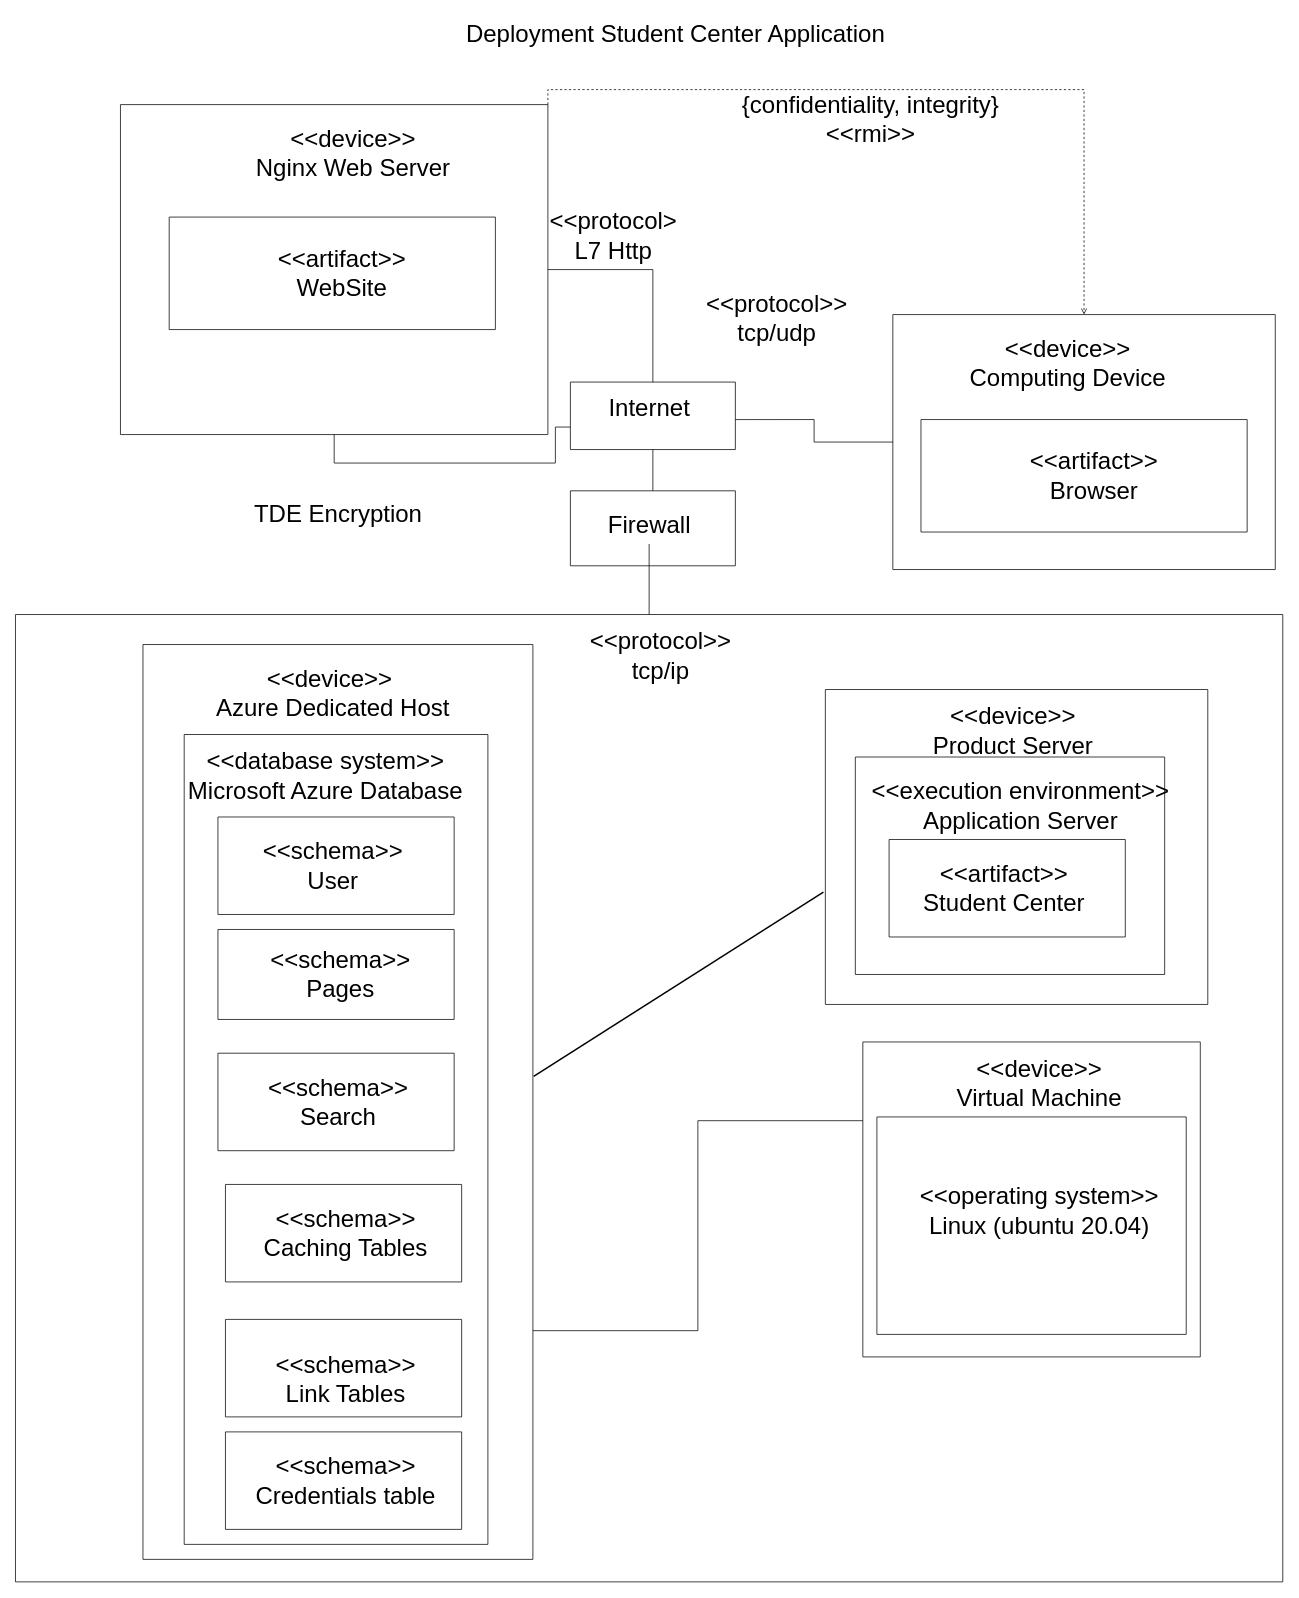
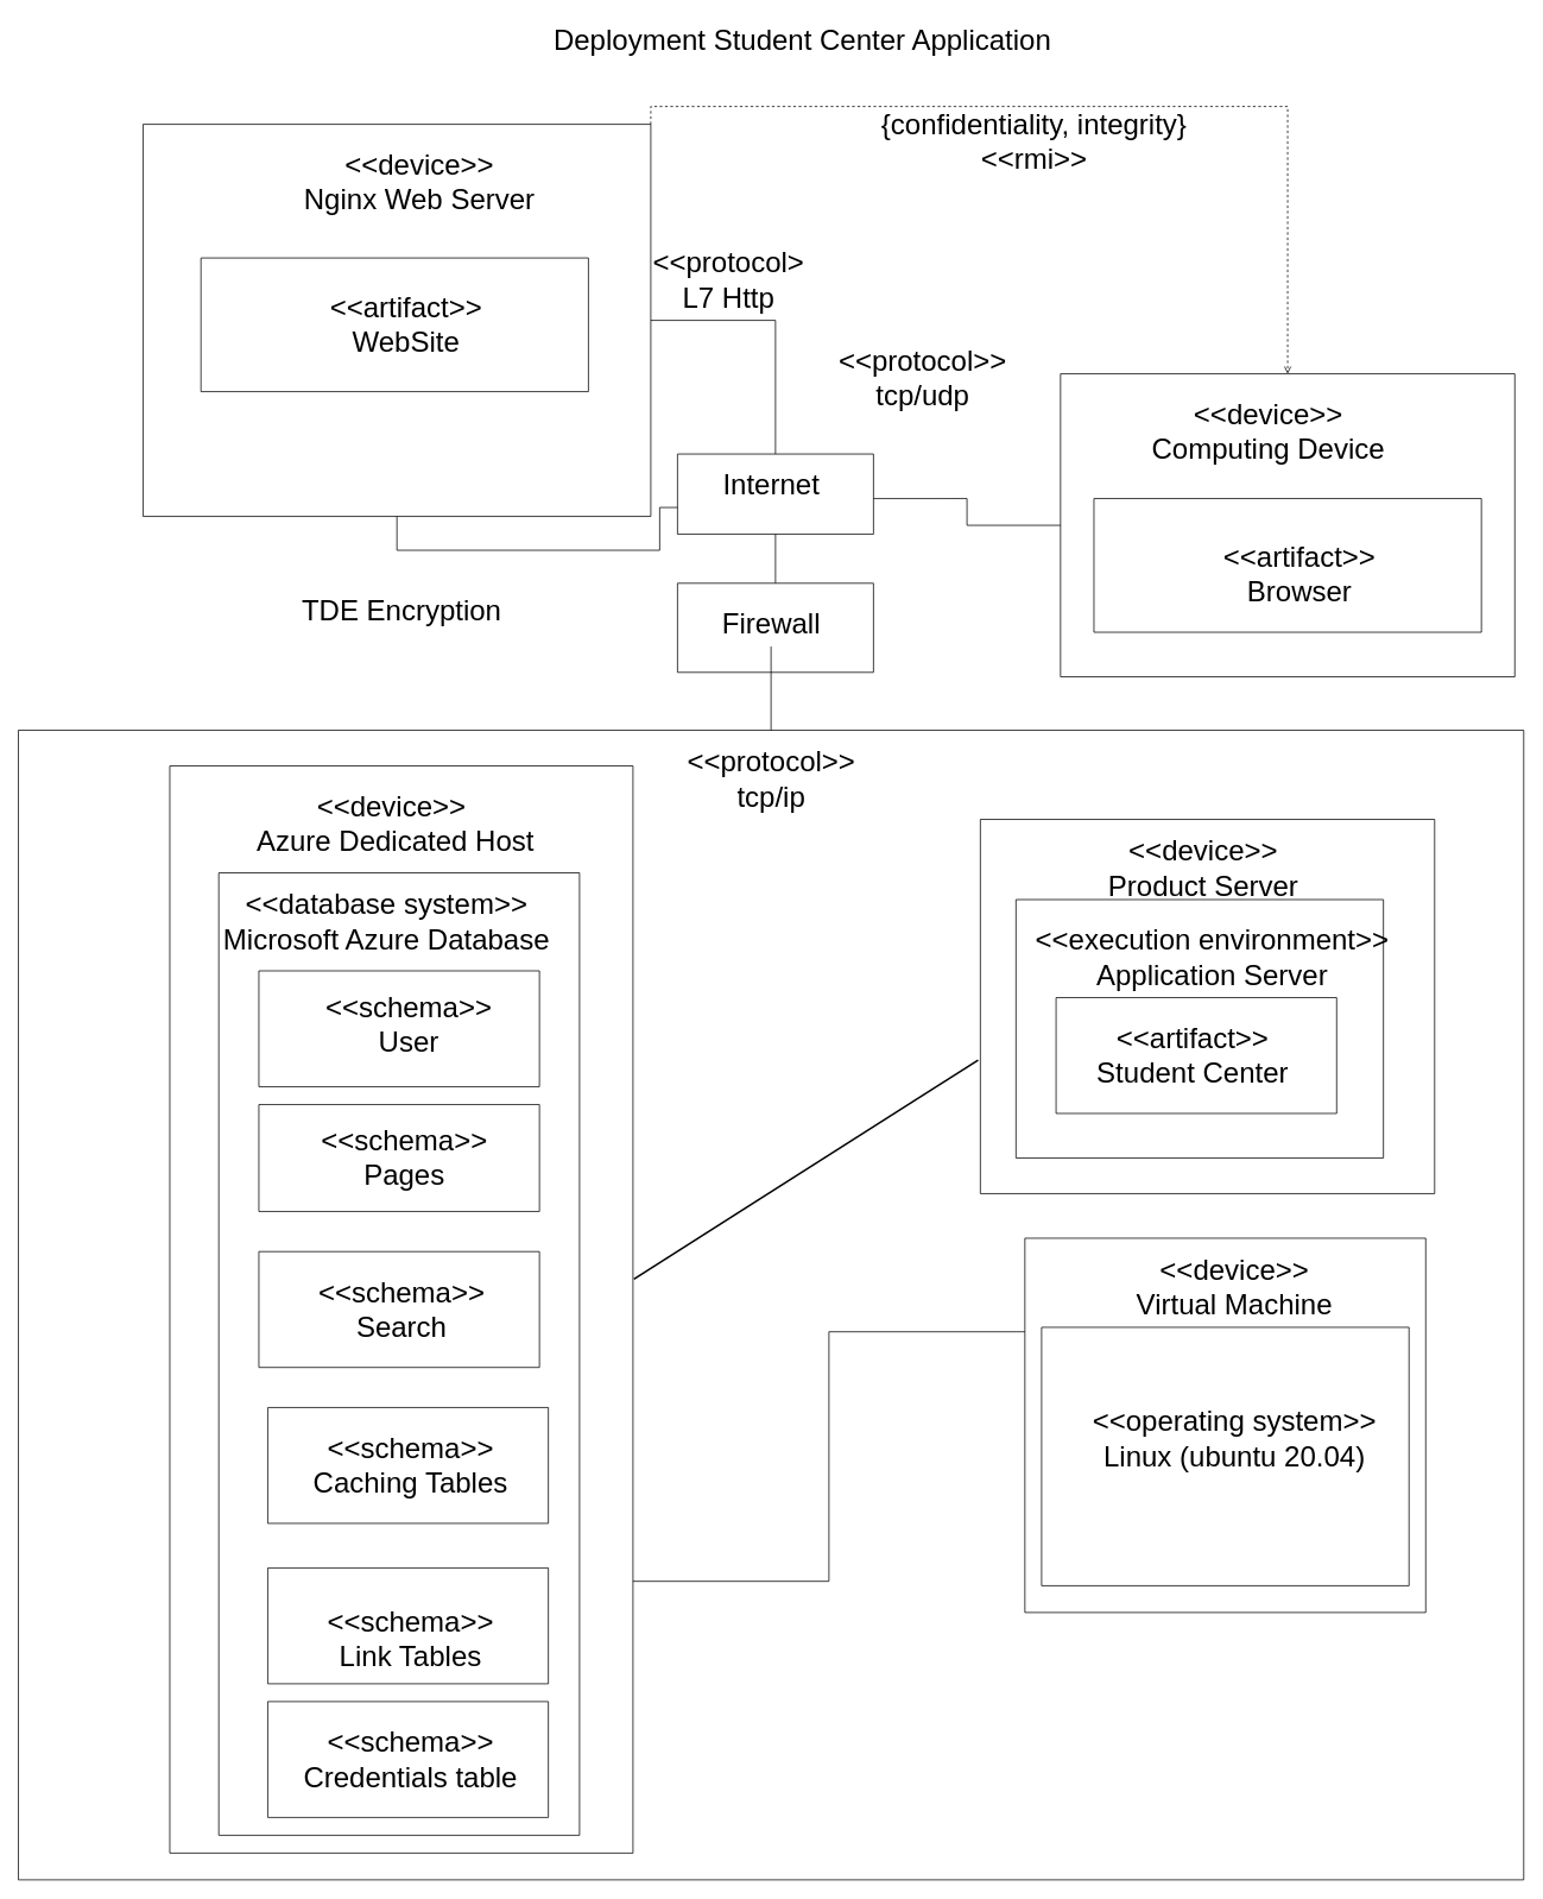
  <mxCell id="0" style=";html=1;" />
  <mxCell id="1" style=";html=1;" parent="0" />
  <mxCell id="2" value="" style="swimlane;startSize=0;fontSize=32;" vertex="1" parent="1"><mxGeometry x="20" y="819" width="1690" height="1290" as="geometry" /></mxCell>
  <mxCell id="3" value="&lt;font style=&quot;font-size: 32px;&quot;&gt;&lt;br&gt;&lt;/font&gt;" style="text;html=1;align=center;verticalAlign=middle;resizable=0;points=[];autosize=1;strokeColor=none;fillColor=none;fontSize=32;" vertex="1" parent="2"><mxGeometry x="242.5" y="40" width="20" height="50" as="geometry" /></mxCell>
  <mxCell id="4" style="edgeStyle=orthogonalEdgeStyle;rounded=0;orthogonalLoop=1;jettySize=auto;html=1;exitX=1;exitY=0.75;exitDx=0;exitDy=0;entryX=0;entryY=0.25;entryDx=0;entryDy=0;fontSize=32;endArrow=none;endFill=0;" edge="1" parent="2" source="5" target="28"><mxGeometry relative="1" as="geometry" /></mxCell>
  <mxCell id="5" value="" style="swimlane;startSize=0;fontSize=32;" vertex="1" parent="2"><mxGeometry x="170" y="40" width="520" height="1220" as="geometry" /></mxCell>
  <mxCell id="6" value="&lt;font style=&quot;font-size: 32px;&quot;&gt;&amp;lt;&amp;lt;device&amp;gt;&amp;gt;&amp;nbsp;&lt;br&gt;Azure Dedicated Host&lt;br&gt;&lt;/font&gt;" style="text;html=1;align=center;verticalAlign=middle;resizable=0;points=[];autosize=1;strokeColor=none;fillColor=none;fontSize=32;" vertex="1" parent="5"><mxGeometry x="87.5" y="20" width="330" height="90" as="geometry" /></mxCell>
  <mxCell id="7" value="" style="swimlane;startSize=0;fontSize=32;" vertex="1" parent="2"><mxGeometry x="225" y="160" width="405" height="1080" as="geometry" /></mxCell>
  <mxCell id="8" value="&amp;lt;&amp;lt;database system&amp;gt;&amp;gt;&lt;br&gt;Microsoft Azure Database" style="text;html=1;align=center;verticalAlign=middle;resizable=0;points=[];autosize=1;strokeColor=none;fillColor=none;fontSize=32;" vertex="1" parent="7"><mxGeometry x="-7.5" y="10" width="390" height="90" as="geometry" /></mxCell>
  <mxCell id="9" value="" style="swimlane;startSize=0;fontSize=32;" vertex="1" parent="7"><mxGeometry x="45" y="110" width="315" height="130" as="geometry" /></mxCell>
- <mxCell id="10" value="&amp;lt;&amp;lt;schema&amp;gt;&amp;gt;&lt;br&gt;User" style="text;html=1;align=center;verticalAlign=middle;resizable=0;points=[];autosize=1;strokeColor=none;fillColor=none;fontSize=32;" vertex="1" parent="9"><mxGeometry x="47.5" y="20" width="210" height="90" as="geometry" /></mxCell>
+ <mxCell id="10" value="&amp;lt;&amp;lt;schema&amp;gt;&amp;gt;&lt;br&gt;User" style="text;html=1;align=center;verticalAlign=middle;resizable=0;points=[];autosize=1;strokeColor=none;fillColor=none;fontSize=32;" vertex="1" parent="9"><mxGeometry x="62.5" y="15" width="210" height="90" as="geometry" /></mxCell>
  <mxCell id="11" value="" style="swimlane;startSize=0;fontSize=32;" vertex="1" parent="7"><mxGeometry x="45" y="260" width="315" height="120" as="geometry" /></mxCell>
  <mxCell id="12" value="&amp;lt;&amp;lt;schema&amp;gt;&amp;gt;&lt;br&gt;Pages" style="text;html=1;align=center;verticalAlign=middle;resizable=0;points=[];autosize=1;strokeColor=none;fillColor=none;fontSize=32;" vertex="1" parent="11"><mxGeometry x="57.5" y="15" width="210" height="90" as="geometry" /></mxCell>
  <mxCell id="13" value="" style="swimlane;startSize=0;fontSize=32;" vertex="1" parent="7"><mxGeometry x="45" y="425" width="315" height="130" as="geometry" /></mxCell>
  <mxCell id="14" value="&amp;lt;&amp;lt;schema&amp;gt;&amp;gt;&lt;br&gt;Search&lt;br&gt;" style="text;html=1;align=center;verticalAlign=middle;resizable=0;points=[];autosize=1;strokeColor=none;fillColor=none;fontSize=32;" vertex="1" parent="13"><mxGeometry x="55" y="20" width="210" height="90" as="geometry" /></mxCell>
  <mxCell id="15" value="" style="swimlane;startSize=0;fontSize=32;" vertex="1" parent="7"><mxGeometry x="55" y="780" width="315" height="130" as="geometry" /></mxCell>
  <mxCell id="16" value="&amp;lt;&amp;lt;schema&amp;gt;&amp;gt;&lt;br&gt;Link Tables" style="text;html=1;align=center;verticalAlign=middle;resizable=0;points=[];autosize=1;strokeColor=none;fillColor=none;fontSize=32;" vertex="1" parent="15"><mxGeometry x="55" y="35" width="210" height="90" as="geometry" /></mxCell>
  <mxCell id="17" value="" style="swimlane;startSize=0;fontSize=32;" vertex="1" parent="7"><mxGeometry x="55" y="930" width="315" height="130" as="geometry" /></mxCell>
  <mxCell id="18" value="&amp;lt;&amp;lt;schema&amp;gt;&amp;gt;&lt;br&gt;Credentials table" style="text;html=1;align=center;verticalAlign=middle;resizable=0;points=[];autosize=1;strokeColor=none;fillColor=none;fontSize=32;" vertex="1" parent="17"><mxGeometry x="30" y="20" width="260" height="90" as="geometry" /></mxCell>
  <mxCell id="19" value="" style="swimlane;startSize=0;fontSize=32;" vertex="1" parent="2"><mxGeometry x="280" y="760" width="315" height="130" as="geometry" /></mxCell>
  <mxCell id="20" value="&amp;lt;&amp;lt;schema&amp;gt;&amp;gt;&lt;br&gt;Caching Tables" style="text;html=1;align=center;verticalAlign=middle;resizable=0;points=[];autosize=1;strokeColor=none;fillColor=none;fontSize=32;" vertex="1" parent="19"><mxGeometry x="40" y="20" width="240" height="90" as="geometry" /></mxCell>
  <mxCell id="21" value="" style="swimlane;startSize=0;fontSize=32;" vertex="1" parent="2"><mxGeometry x="1080" y="100" width="510" height="420" as="geometry" /></mxCell>
  <mxCell id="22" value="&amp;lt;&amp;lt;device&amp;gt;&amp;gt;&lt;br&gt;Product Server" style="text;html=1;align=center;verticalAlign=middle;resizable=0;points=[];autosize=1;strokeColor=none;fillColor=none;fontSize=32;" vertex="1" parent="21"><mxGeometry x="130" y="10" width="240" height="90" as="geometry" /></mxCell>
  <mxCell id="23" value="" style="swimlane;startSize=0;fontSize=32;" vertex="1" parent="2"><mxGeometry x="1120" y="190" width="412.5" height="290" as="geometry" /></mxCell>
  <mxCell id="24" value="&amp;lt;&amp;lt;execution environment&amp;gt;&amp;gt;&lt;br&gt;Application Server" style="text;html=1;align=center;verticalAlign=middle;resizable=0;points=[];autosize=1;strokeColor=none;fillColor=none;fontSize=32;" vertex="1" parent="23"><mxGeometry x="10" y="20" width="420" height="90" as="geometry" /></mxCell>
  <mxCell id="25" value="" style="swimlane;startSize=0;fontSize=32;" vertex="1" parent="23"><mxGeometry x="45" y="110" width="315" height="130" as="geometry" /></mxCell>
  <mxCell id="26" value="&amp;lt;&amp;lt;artifact&amp;gt;&amp;gt;&lt;br&gt;Student Center" style="text;html=1;align=center;verticalAlign=middle;resizable=0;points=[];autosize=1;strokeColor=none;fillColor=none;fontSize=32;" vertex="1" parent="25"><mxGeometry x="32.5" y="20" width="240" height="90" as="geometry" /></mxCell>
  <mxCell id="27" style="edgeStyle=none;rounded=0;html=1;startSize=10;endSize=10;jettySize=auto;orthogonalLoop=1;fontSize=14;endArrow=none;endFill=0;strokeWidth=2;exitX=1.002;exitY=0.472;exitDx=0;exitDy=0;exitPerimeter=0;entryX=-0.005;entryY=0.643;entryDx=0;entryDy=0;entryPerimeter=0;" edge="1" parent="2" source="5" target="21"><mxGeometry relative="1" as="geometry"><mxPoint x="790" y="710.002" as="sourcePoint" /><mxPoint x="1095.5" y="742.285" as="targetPoint" /></mxGeometry></mxCell>
  <mxCell id="28" value="" style="swimlane;startSize=0;fontSize=32;" vertex="1" parent="2"><mxGeometry x="1130" y="570" width="450" height="420" as="geometry" /></mxCell>
  <mxCell id="29" value="&amp;lt;&amp;lt;device&amp;gt;&amp;gt;&lt;br&gt;Virtual Machine" style="text;html=1;align=center;verticalAlign=middle;resizable=0;points=[];autosize=1;strokeColor=none;fillColor=none;fontSize=32;" vertex="1" parent="28"><mxGeometry x="115" y="10" width="240" height="90" as="geometry" /></mxCell>
  <mxCell id="30" value="" style="swimlane;startSize=0;fontSize=32;" vertex="1" parent="28"><mxGeometry x="18.75" y="100" width="412.5" height="290" as="geometry" /></mxCell>
  <mxCell id="31" value="&amp;lt;&amp;lt;operating system&amp;gt;&amp;gt;&lt;br&gt;Linux (ubuntu 20.04)" style="text;html=1;align=center;verticalAlign=middle;resizable=0;points=[];autosize=1;strokeColor=none;fillColor=none;fontSize=32;" vertex="1" parent="30"><mxGeometry x="46.25" y="80" width="340" height="90" as="geometry" /></mxCell>
- <mxCell id="32" value="&amp;lt;&amp;lt;protocol&amp;gt;&amp;gt;&lt;br&gt;tcp/ip&lt;br&gt;" style="text;html=1;align=center;verticalAlign=middle;resizable=0;points=[];autosize=1;strokeColor=none;fillColor=none;fontSize=32;" vertex="1" parent="2"><mxGeometry x="755" y="10" width="210" height="90" as="geometry" /></mxCell>
+ <mxCell id="32" value="&amp;lt;&amp;lt;protocol&amp;gt;&amp;gt;&lt;br&gt;tcp/ip&lt;br&gt;" style="text;html=1;align=center;verticalAlign=middle;resizable=0;points=[];autosize=1;strokeColor=none;fillColor=none;fontSize=32;" vertex="1" parent="2"><mxGeometry x="740" y="10" width="210" height="90" as="geometry" /></mxCell>
  <mxCell id="33" style="edgeStyle=orthogonalEdgeStyle;rounded=0;orthogonalLoop=1;jettySize=auto;html=1;fontSize=32;endArrow=none;endFill=0;entryX=1;entryY=0.556;entryDx=0;entryDy=0;entryPerimeter=0;" edge="1" parent="1" source="34" target="49"><mxGeometry relative="1" as="geometry"><mxPoint x="990" y="559" as="targetPoint" /></mxGeometry></mxCell>
  <mxCell id="34" value="" style="swimlane;startSize=0;fontSize=32;" vertex="1" parent="1"><mxGeometry x="1190" y="419" width="510" height="340" as="geometry" /></mxCell>
  <mxCell id="35" value="&amp;lt;&amp;lt;device&amp;gt;&amp;gt;&lt;br&gt;Computing Device" style="text;html=1;align=center;verticalAlign=middle;resizable=0;points=[];autosize=1;strokeColor=none;fillColor=none;fontSize=32;" vertex="1" parent="34"><mxGeometry x="92.5" y="20" width="280" height="90" as="geometry" /></mxCell>
  <mxCell id="36" value="" style="swimlane;startSize=0;fontSize=32;" vertex="1" parent="34"><mxGeometry x="37.5" y="140" width="435" height="150" as="geometry" /></mxCell>
- <mxCell id="37" value="&amp;lt;&amp;lt;artifact&amp;gt;&amp;gt;&lt;br&gt;Browser" style="text;html=1;align=center;verticalAlign=middle;resizable=0;points=[];autosize=1;strokeColor=none;fillColor=none;fontSize=32;" vertex="1" parent="36"><mxGeometry x="135" y="30" width="190" height="90" as="geometry" /></mxCell>
+ <mxCell id="37" value="&amp;lt;&amp;lt;artifact&amp;gt;&amp;gt;&lt;br&gt;Browser" style="text;html=1;align=center;verticalAlign=middle;resizable=0;points=[];autosize=1;strokeColor=none;fillColor=none;fontSize=32;" vertex="1" parent="36"><mxGeometry x="135" y="40" width="190" height="90" as="geometry" /></mxCell>
  <mxCell id="38" value="&lt;font style=&quot;font-size: 32px;&quot;&gt;Deployment Student Center Application&lt;/font&gt;" style="text;html=1;align=center;verticalAlign=middle;resizable=0;points=[];autosize=1;strokeColor=none;fillColor=none;" vertex="1" parent="1"><mxGeometry x="610" y="20" width="580" height="50" as="geometry" /></mxCell>
  <mxCell id="39" style="edgeStyle=orthogonalEdgeStyle;rounded=0;orthogonalLoop=1;jettySize=auto;html=1;fontSize=32;endArrow=none;endFill=0;entryX=0.5;entryY=0;entryDx=0;entryDy=0;" edge="1" parent="1" source="42" target="49"><mxGeometry relative="1" as="geometry"><mxPoint x="670" y="739" as="targetPoint" /></mxGeometry></mxCell>
  <mxCell id="40" style="edgeStyle=orthogonalEdgeStyle;rounded=0;orthogonalLoop=1;jettySize=auto;html=1;entryX=0.5;entryY=0;entryDx=0;entryDy=0;fontSize=32;endArrow=open;endFill=0;exitX=1;exitY=0;exitDx=0;exitDy=0;dashed=1;" edge="1" parent="1" source="42" target="34"><mxGeometry relative="1" as="geometry" /></mxCell>
  <mxCell id="41" style="edgeStyle=orthogonalEdgeStyle;rounded=0;orthogonalLoop=1;jettySize=auto;html=1;fontSize=32;endArrow=none;endFill=0;" edge="1" parent="1" source="42"><mxGeometry relative="1" as="geometry"><mxPoint x="760" y="569" as="targetPoint" /><Array as="points"><mxPoint x="445" y="617" /><mxPoint x="740" y="617" /><mxPoint x="740" y="569" /><mxPoint x="760" y="569" /></Array></mxGeometry></mxCell>
  <mxCell id="42" value="" style="swimlane;startSize=0;fontSize=32;" vertex="1" parent="1"><mxGeometry x="160" y="139" width="570" height="440" as="geometry" /></mxCell>
  <mxCell id="43" value="&amp;lt;&amp;lt;device&amp;gt;&amp;gt;&lt;br&gt;Nginx Web Server" style="text;html=1;align=center;verticalAlign=middle;resizable=0;points=[];autosize=1;strokeColor=none;fillColor=none;fontSize=32;" vertex="1" parent="42"><mxGeometry x="170" y="20" width="280" height="90" as="geometry" /></mxCell>
  <mxCell id="44" value="" style="swimlane;startSize=0;fontSize=32;" vertex="1" parent="42"><mxGeometry x="65" y="150" width="435" height="150" as="geometry" /></mxCell>
  <mxCell id="45" value="&amp;lt;&amp;lt;artifact&amp;gt;&amp;gt;&lt;br&gt;WebSite" style="text;html=1;align=center;verticalAlign=middle;resizable=0;points=[];autosize=1;strokeColor=none;fillColor=none;fontSize=32;" vertex="1" parent="44"><mxGeometry x="135" y="30" width="190" height="90" as="geometry" /></mxCell>
  <mxCell id="46" value="&amp;lt;&amp;lt;protocol&amp;gt;&lt;br&gt;L7 Http&lt;br&gt;" style="text;html=1;align=center;verticalAlign=middle;resizable=0;points=[];autosize=1;strokeColor=none;fillColor=none;fontSize=32;" vertex="1" parent="1"><mxGeometry x="722" y="269" width="190" height="90" as="geometry" /></mxCell>
  <mxCell id="47" value="&amp;lt;&amp;lt;protocol&amp;gt;&amp;gt;&lt;br&gt;tcp/udp" style="text;html=1;align=center;verticalAlign=middle;resizable=0;points=[];autosize=1;strokeColor=none;fillColor=none;fontSize=32;" vertex="1" parent="1"><mxGeometry x="930" y="379" width="210" height="90" as="geometry" /></mxCell>
  <mxCell id="48" style="edgeStyle=orthogonalEdgeStyle;rounded=0;orthogonalLoop=1;jettySize=auto;html=1;fontSize=32;endArrow=none;endFill=0;entryX=0.5;entryY=0;entryDx=0;entryDy=0;exitX=0.5;exitY=1;exitDx=0;exitDy=0;" edge="1" parent="1" source="49" target="51"><mxGeometry relative="1" as="geometry"><mxPoint x="880" y="619" as="sourcePoint" /><mxPoint x="880" y="689" as="targetPoint" /></mxGeometry></mxCell>
  <mxCell id="49" value="" style="swimlane;startSize=0;fontSize=32;" vertex="1" parent="1"><mxGeometry x="760" y="509" width="220" height="90" as="geometry" /></mxCell>
  <mxCell id="50" value="Internet&lt;br&gt;" style="text;html=1;align=center;verticalAlign=middle;resizable=0;points=[];autosize=1;strokeColor=none;fillColor=none;fontSize=32;" vertex="1" parent="49"><mxGeometry x="40" y="10" width="130" height="50" as="geometry" /></mxCell>
  <mxCell id="51" value="" style="swimlane;startSize=0;fontSize=32;" vertex="1" parent="1"><mxGeometry x="760" y="654" width="220" height="100" as="geometry" /></mxCell>
  <mxCell id="52" value="Firewall" style="text;html=1;align=center;verticalAlign=middle;resizable=0;points=[];autosize=1;strokeColor=none;fillColor=none;fontSize=32;" vertex="1" parent="51"><mxGeometry x="40" y="21" width="130" height="50" as="geometry" /></mxCell>
  <mxCell id="53" style="edgeStyle=orthogonalEdgeStyle;rounded=0;orthogonalLoop=1;jettySize=auto;html=1;fontSize=32;endArrow=none;endFill=0;" edge="1" parent="1" source="52" target="2"><mxGeometry relative="1" as="geometry" /></mxCell>
  <mxCell id="54" value="{confidentiality, integrity}&lt;br&gt;&amp;lt;&amp;lt;rmi&amp;gt;&amp;gt;" style="text;html=1;align=center;verticalAlign=middle;resizable=0;points=[];autosize=1;strokeColor=none;fillColor=none;fontSize=32;" vertex="1" parent="1"><mxGeometry x="975" y="114" width="370" height="90" as="geometry" /></mxCell>
  <mxCell id="55" value="TDE Encryption" style="text;html=1;align=center;verticalAlign=middle;resizable=0;points=[];autosize=1;strokeColor=none;fillColor=none;fontSize=32;" vertex="1" parent="1"><mxGeometry x="325" y="660" width="250" height="50" as="geometry" /></mxCell>
